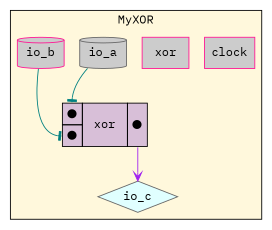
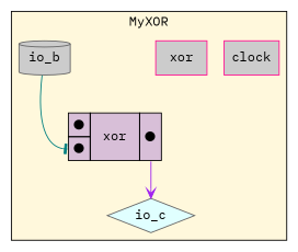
  digraph {
    fontname="IBM Plex Mono"
    rankdir=TB
    node [color=deeppink fillcolor="#CCCCCC" fontname="IBM Plex Mono" rank=0 shape=box style=filled]
    edge [arrowhead=tee color=teal fontname="IBM Plex Mono"]
    n1 [label=clock]
    n2 [label=xor]
-   n3 [color=gray40 label=io_a shape=cylinder]
    n4 [label=< <TABLE BORDER="0" CELLBORDER="1" CELLSPACING="0" CELLPADDING="4" BGCOLOR="#D8BFD8">   <TR>     <TD PORT="in1">&#x25cf;</TD>     <TD ROWSPAN="2" > xor </TD>     <TD ROWSPAN="2" PORT="out">&#x25cf;</TD>   </TR>   <TR>     <TD PORT="in2">&#x25cf;</TD>   </TR> </TABLE>> shape=plaintext color="" fillcolor="" rank="" style=""]
-   n5 [label=io_b shape=cylinder]
+   n5 [color=gray40 label=io_b shape=cylinder]
    n6 [color=gray40 fillcolor="#E0FFFF" label=io_c rank=1000 shape=diamond]
    subgraph cluster_1 {
      bgcolor="#FFF8DC"
      label=MyXOR
      n1
      n2
-     n3
      n4
      n5
      n6
    }
-   n3 -> n4 [headport=in1]
    n4 -> n6 [arrowhead=vee color=purple tailport=out]
    n5 -> n4 [headport=in2]
  }
